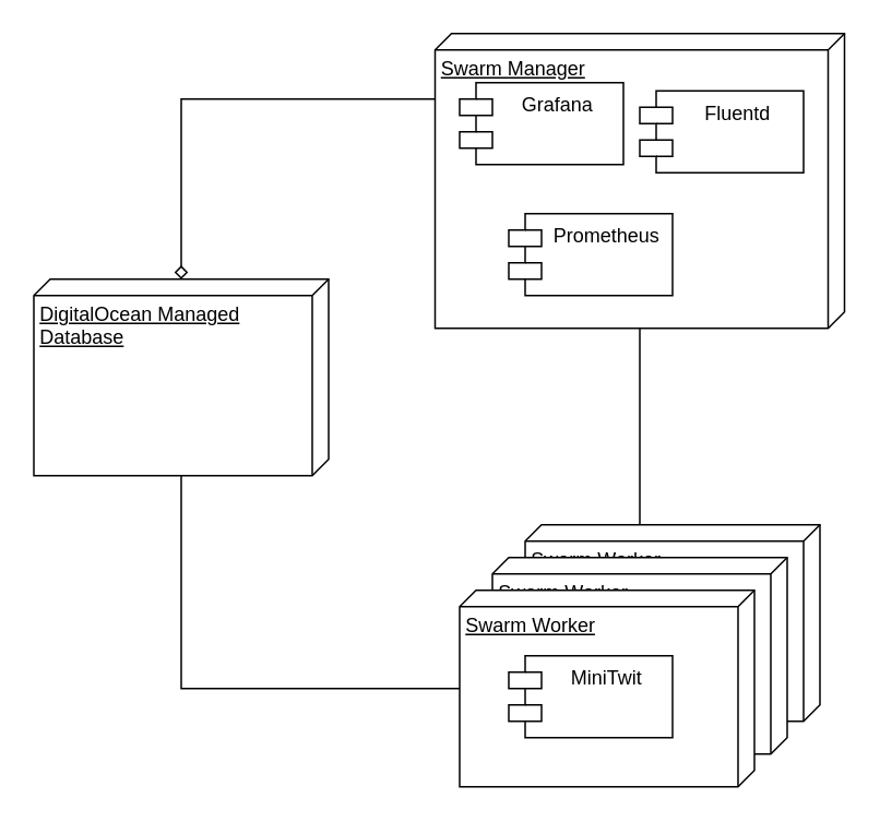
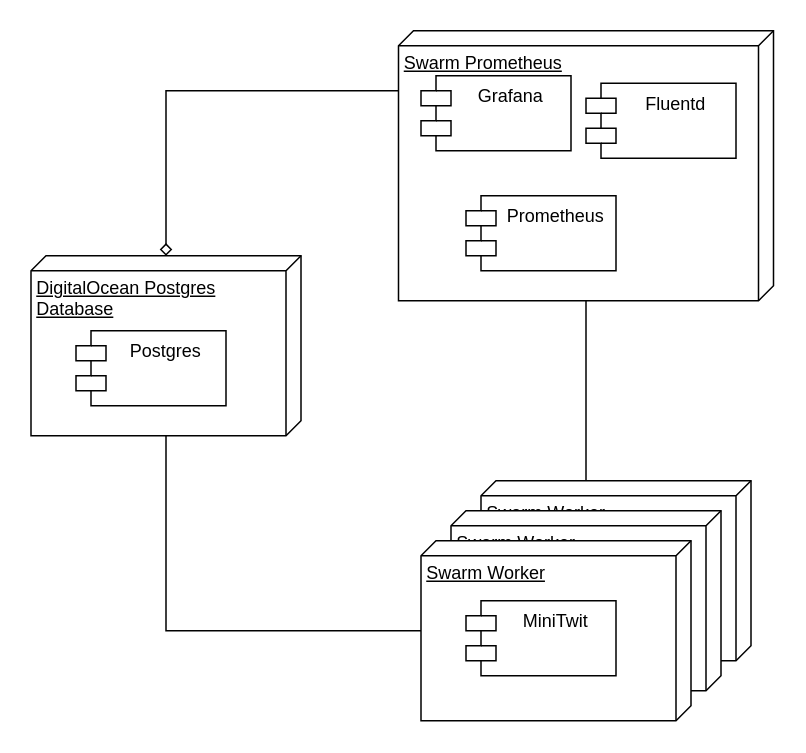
  <mxCell id="0" />
  <mxCell id="1" parent="0" />
  <mxCell id="2" style="edgeStyle=orthogonalEdgeStyle;rounded=0;orthogonalLoop=1;jettySize=auto;html=1;endArrow=none;endFill=0;backgroundOutline=0;" edge="1" parent="1" source="4" target="12"><mxGeometry relative="1" as="geometry" /></mxCell>
  <mxCell id="3" style="edgeStyle=orthogonalEdgeStyle;rounded=0;orthogonalLoop=1;jettySize=auto;html=1;endArrow=diamond;endFill=0;backgroundOutline=0;" edge="1" parent="1" source="4" target="19"><mxGeometry relative="1" as="geometry"><Array as="points"><mxPoint x="110" y="60" /></Array></mxGeometry></mxCell>
- <mxCell id="4" value="Swarm Manager" style="verticalAlign=top;align=left;spacingTop=8;spacingLeft=2;spacingRight=12;shape=cube;size=10;direction=south;fontStyle=4;html=1;whiteSpace=wrap;backgroundOutline=0;" vertex="1" parent="1"><mxGeometry x="265" y="20" width="250" height="180" as="geometry" /></mxCell>
+ <mxCell id="4" value="Swarm Prometheus" style="verticalAlign=top;align=left;spacingTop=8;spacingLeft=2;spacingRight=12;shape=cube;size=10;direction=south;fontStyle=4;html=1;whiteSpace=wrap;backgroundOutline=0;" vertex="1" parent="1"><mxGeometry x="265" y="20" width="250" height="180" as="geometry" /></mxCell>
  <mxCell id="5" value="Grafana" style="shape=module;align=left;spacingLeft=20;align=center;verticalAlign=top;whiteSpace=wrap;html=1;backgroundOutline=0;" vertex="1" parent="1"><mxGeometry x="280" y="50" width="100" height="50" as="geometry" /></mxCell>
  <mxCell id="6" value="Prometheus" style="shape=module;align=left;spacingLeft=20;align=center;verticalAlign=top;whiteSpace=wrap;html=1;backgroundOutline=0;" vertex="1" parent="1"><mxGeometry x="310" y="130" width="100" height="50" as="geometry" /></mxCell>
  <mxCell id="7" value="Fluentd" style="shape=module;align=left;spacingLeft=20;align=center;verticalAlign=top;whiteSpace=wrap;html=1;backgroundOutline=0;" vertex="1" parent="1"><mxGeometry x="390" y="55" width="100" height="50" as="geometry" /></mxCell>
  <mxCell id="8" value="" style="group;backgroundOutline=0;" vertex="1" connectable="0" parent="1"><mxGeometry x="320" y="320" width="180" height="160" as="geometry" /></mxCell>
  <mxCell id="9" value="Swarm Worker" style="verticalAlign=top;align=left;spacingTop=8;spacingLeft=2;spacingRight=12;shape=cube;size=10;direction=south;fontStyle=4;html=1;whiteSpace=wrap;backgroundOutline=0;" vertex="1" parent="8"><mxGeometry width="180" height="120" as="geometry" /></mxCell>
  <mxCell id="10" value="MiniTwit" style="shape=module;align=left;spacingLeft=20;align=center;verticalAlign=top;whiteSpace=wrap;html=1;backgroundOutline=0;" vertex="1" parent="8"><mxGeometry x="30" y="40" width="100" height="50" as="geometry" /></mxCell>
  <mxCell id="11" value="" style="group;backgroundOutline=0;" vertex="1" connectable="0" parent="8"><mxGeometry x="-20" y="20" width="180" height="140" as="geometry" /></mxCell>
  <mxCell id="12" value="Swarm Worker" style="verticalAlign=top;align=left;spacingTop=8;spacingLeft=2;spacingRight=12;shape=cube;size=10;direction=south;fontStyle=4;html=1;whiteSpace=wrap;backgroundOutline=0;" vertex="1" parent="11"><mxGeometry width="180" height="120" as="geometry" /></mxCell>
  <mxCell id="13" value="MiniTwit" style="shape=module;align=left;spacingLeft=20;align=center;verticalAlign=top;whiteSpace=wrap;html=1;backgroundOutline=0;" vertex="1" parent="11"><mxGeometry x="30" y="40" width="100" height="50" as="geometry" /></mxCell>
  <mxCell id="14" value="" style="group;backgroundOutline=0;" vertex="1" connectable="0" parent="11"><mxGeometry x="-20" y="20" width="180" height="120" as="geometry" /></mxCell>
  <mxCell id="15" value="Swarm Worker" style="verticalAlign=top;align=left;spacingTop=8;spacingLeft=2;spacingRight=12;shape=cube;size=10;direction=south;fontStyle=4;html=1;whiteSpace=wrap;backgroundOutline=0;" vertex="1" parent="14"><mxGeometry width="180" height="120" as="geometry" /></mxCell>
  <mxCell id="16" value="MiniTwit" style="shape=module;align=left;spacingLeft=20;align=center;verticalAlign=top;whiteSpace=wrap;html=1;backgroundOutline=0;" vertex="1" parent="14"><mxGeometry x="30" y="40" width="100" height="50" as="geometry" /></mxCell>
  <mxCell id="17" style="edgeStyle=orthogonalEdgeStyle;rounded=0;orthogonalLoop=1;jettySize=auto;html=1;endArrow=none;endFill=0;backgroundOutline=0;" edge="1" parent="1" source="15" target="19"><mxGeometry relative="1" as="geometry" /></mxCell>
  <mxCell id="18" value="" style="group;backgroundOutline=0;" vertex="1" connectable="0" parent="1"><mxGeometry x="20" y="170" width="180" height="120" as="geometry" /></mxCell>
- <mxCell id="19" value="DigitalOcean Managed Database" style="verticalAlign=top;align=left;spacingTop=8;spacingLeft=2;spacingRight=12;shape=cube;size=10;direction=south;fontStyle=4;html=1;whiteSpace=wrap;backgroundOutline=0;" vertex="1" parent="18"><mxGeometry width="180" height="120" as="geometry" /></mxCell>
+ <mxCell id="19" value="DigitalOcean Postgres Database" style="verticalAlign=top;align=left;spacingTop=8;spacingLeft=2;spacingRight=12;shape=cube;size=10;direction=south;fontStyle=4;html=1;whiteSpace=wrap;backgroundOutline=0;" vertex="1" parent="18"><mxGeometry width="180" height="120" as="geometry" /></mxCell>
+ <mxCell id="20" value="Postgres" style="shape=module;align=left;spacingLeft=20;align=center;verticalAlign=top;whiteSpace=wrap;html=1;backgroundOutline=0;" vertex="1" parent="18"><mxGeometry x="30" y="50" width="100" height="50" as="geometry" /></mxCell>
